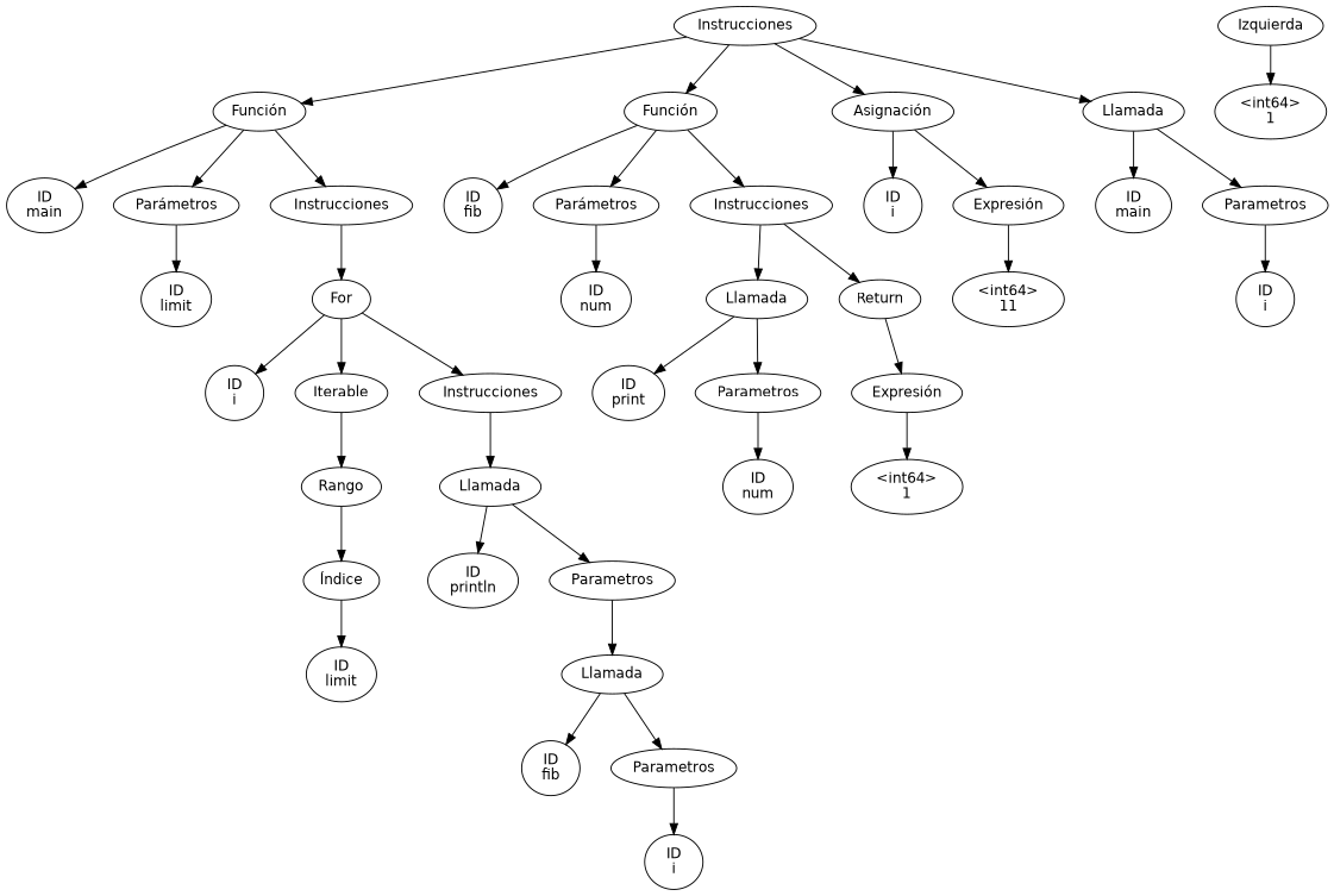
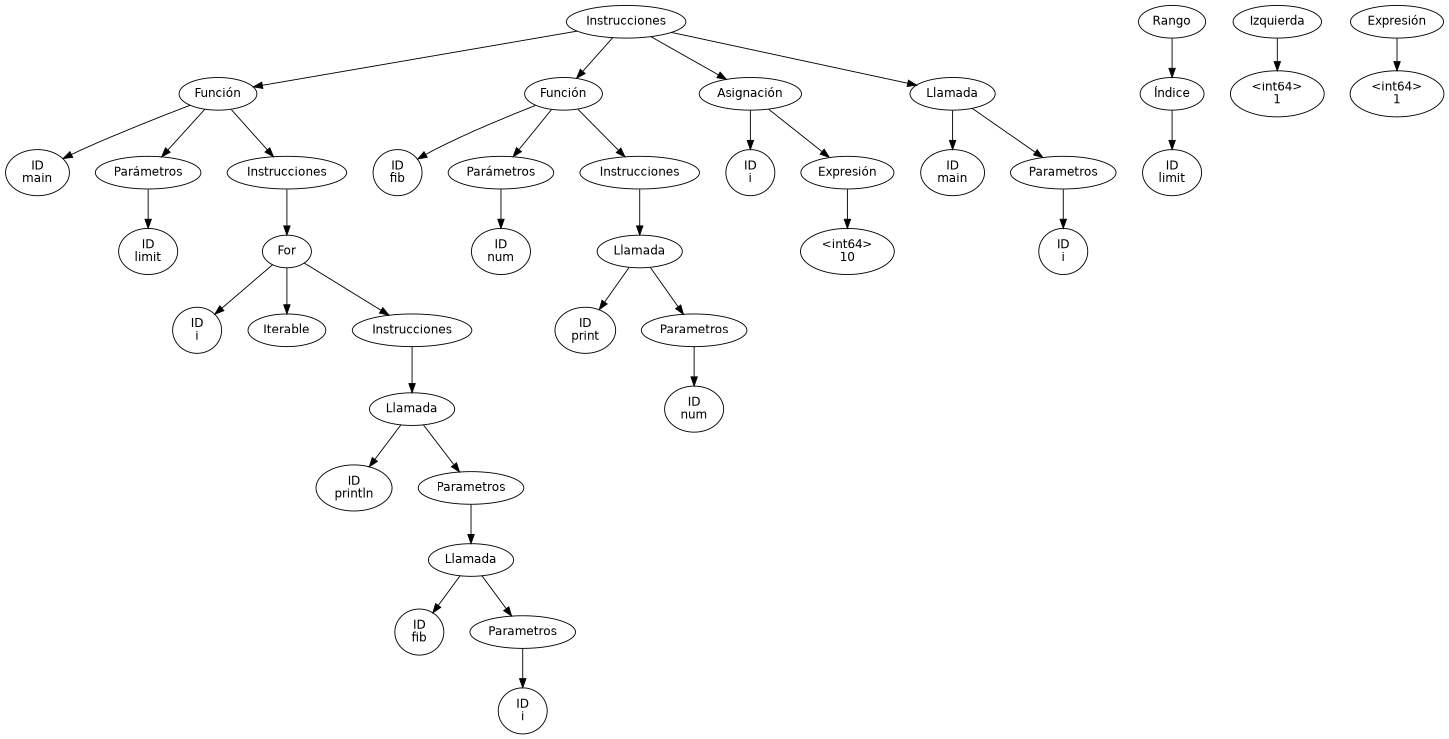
  digraph {
    nodesep=0.4
    ranksep=0.5
    node [fontname=helvetica fontsize=13]
    n1 [label=Instrucciones]
    n2 [label="Función"]
    n3 [label="Función"]
    n4 [label="Asignación"]
    n5 [label=Llamada]
    n6 [label="ID\nmain"]
    n7 [label="Parámetros"]
    n8 [label=Instrucciones]
    n9 [label="ID\nfib"]
    n10 [label="Parámetros"]
    n11 [label=Instrucciones]
    n12 [label="ID\ni"]
    n13 [label="Expresión"]
    n14 [label="ID\nmain"]
    n15 [label=Parametros]
    n16 [label="ID\nlimit"]
    n17 [label=For]
    n18 [label="ID\ni"]
    n19 [label=Iterable]
    n20 [label=Instrucciones]
    n21 [label=Rango]
    n22 [label=Llamada]
    n23 [label="Índice"]
    n24 [label=Izquierda]
    n25 [label="<int64>\n1"]
    n26 [label="ID\nlimit"]
    n27 [label="ID\nprintln"]
    n28 [label=Parametros]
    n29 [label=Llamada]
    n30 [label="ID\nfib"]
    n31 [label=Parametros]
    n32 [label="ID\ni"]
    n33 [label="ID\nnum"]
    n34 [label=Llamada]
-   n35 [label=Return]
    n36 [label="ID\nprint"]
    n37 [label=Parametros]
    n38 [label="Expresión"]
    n39 [label="ID\nnum"]
    n40 [label="<int64>\n1"]
-   n41 [label="<int64>\n11"]
+   n41 [label="<int64>\n10"]
    n42 [label="ID\ni"]
    n1 -> n2
    n1 -> n3
    n1 -> n4
    n1 -> n5
    n2 -> n6
    n2 -> n7
    n2 -> n8
    n3 -> n9
    n3 -> n10
    n3 -> n11
    n4 -> n12
    n4 -> n13
    n5 -> n14
    n5 -> n15
    n7 -> n16
    n8 -> n17
    n10 -> n33
    n11 -> n34
-   n11 -> n35
    n13 -> n41
    n15 -> n42
    n17 -> n18
    n17 -> n19
    n17 -> n20
-   n19 -> n21
    n20 -> n22
    n21 -> n23
    n22 -> n27
    n22 -> n28
    n23 -> n26
    n24 -> n25
    n28 -> n29
    n29 -> n30
    n29 -> n31
    n31 -> n32
    n34 -> n36
    n34 -> n37
-   n35 -> n38
    n37 -> n39
    n38 -> n40
  }
